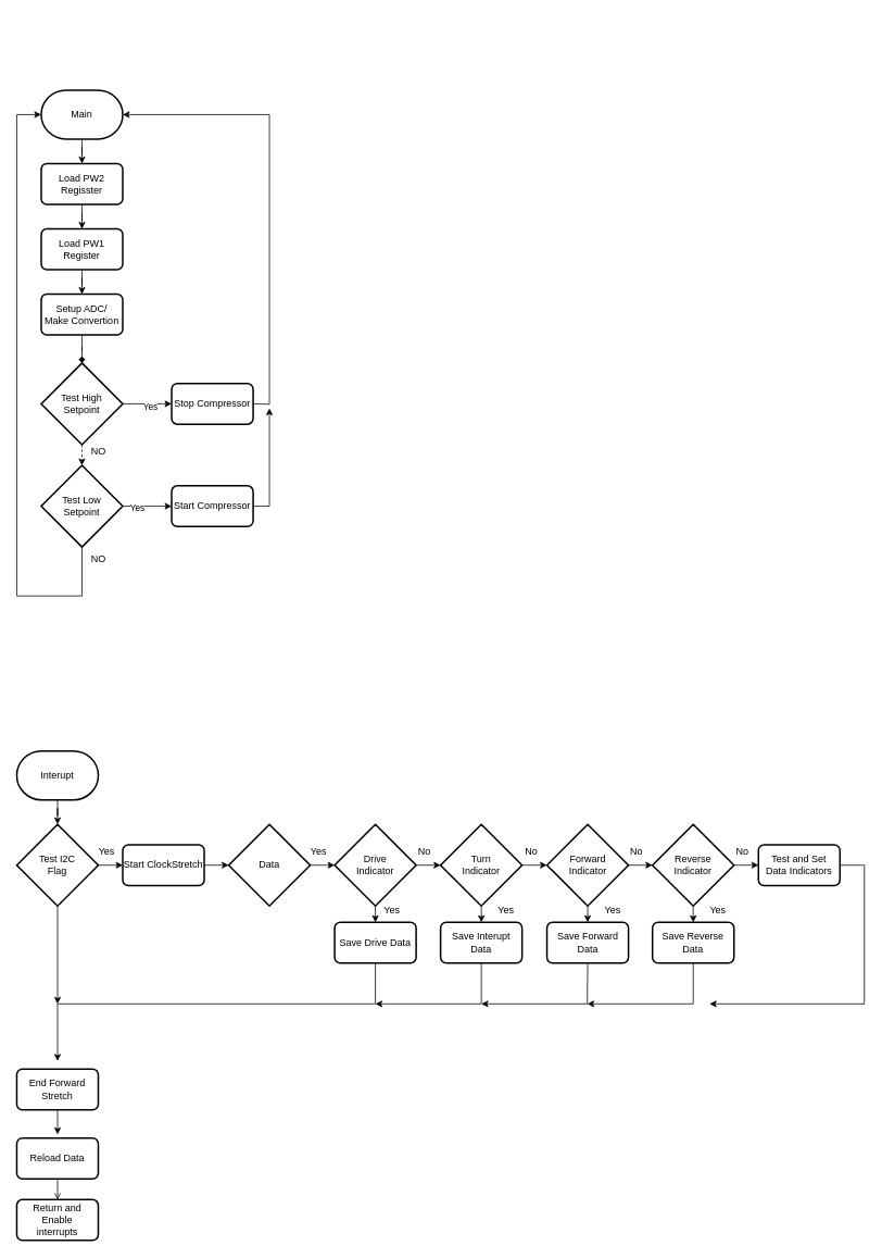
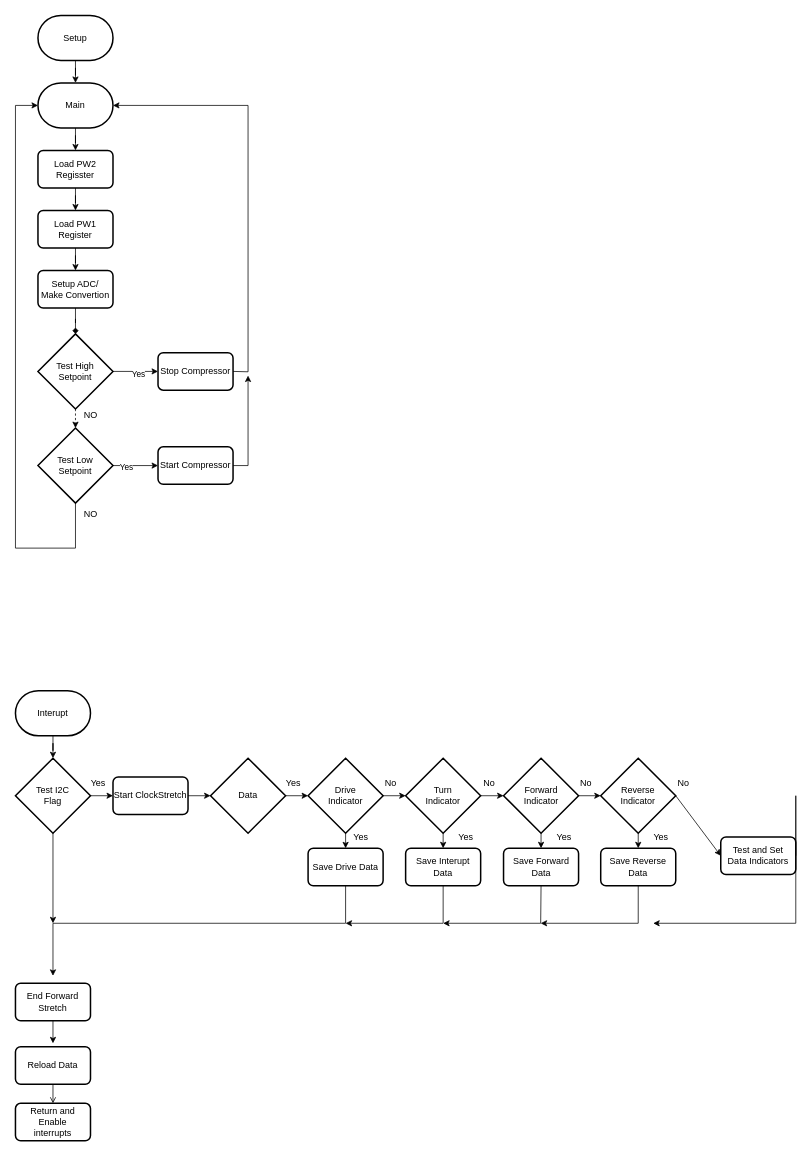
  <mxCell id="0" />
  <mxCell id="1" parent="0" />
  <mxCell id="2" value="" style="edgeStyle=orthogonalEdgeStyle;rounded=0;orthogonalLoop=1;jettySize=auto;html=1;entryX=0.5;entryY=0;entryDx=0;entryDy=0;" edge="1" parent="1" source="3" target="7"><mxGeometry relative="1" as="geometry" /></mxCell>
  <mxCell id="3" value="Main" style="strokeWidth=2;html=1;shape=mxgraph.flowchart.terminator;whiteSpace=wrap;" vertex="1" parent="1"><mxGeometry x="50" y="110" width="100" height="60" as="geometry" /></mxCell>
+ <mxCell id="4" value="" style="edgeStyle=orthogonalEdgeStyle;rounded=0;orthogonalLoop=1;jettySize=auto;html=1;" edge="1" parent="1" source="5" target="3"><mxGeometry relative="1" as="geometry" /></mxCell>
+ <mxCell id="5" value="Setup" style="strokeWidth=2;html=1;shape=mxgraph.flowchart.terminator;whiteSpace=wrap;" vertex="1" parent="1"><mxGeometry x="50" y="20" width="100" height="60" as="geometry" /></mxCell>
  <mxCell id="6" value="" style="edgeStyle=orthogonalEdgeStyle;rounded=0;orthogonalLoop=1;jettySize=auto;html=1;" edge="1" parent="1" source="7" target="9"><mxGeometry relative="1" as="geometry" /></mxCell>
  <mxCell id="7" value="&lt;div&gt;Load PW2 &lt;br&gt;&lt;/div&gt;&lt;div&gt;Regisster&lt;br&gt;&lt;/div&gt;" style="rounded=1;whiteSpace=wrap;html=1;absoluteArcSize=1;arcSize=14;strokeWidth=2;" vertex="1" parent="1"><mxGeometry x="50" y="200" width="100" height="50" as="geometry" /></mxCell>
  <mxCell id="8" value="" style="edgeStyle=orthogonalEdgeStyle;rounded=0;orthogonalLoop=1;jettySize=auto;html=1;" edge="1" parent="1" source="9" target="11"><mxGeometry relative="1" as="geometry" /></mxCell>
  <mxCell id="9" value="&lt;div&gt;Load PW1&lt;/div&gt;&lt;div&gt;Register&lt;br&gt;&lt;/div&gt;" style="rounded=1;whiteSpace=wrap;html=1;absoluteArcSize=1;arcSize=14;strokeWidth=2;" vertex="1" parent="1"><mxGeometry x="50" y="280" width="100" height="50" as="geometry" /></mxCell>
  <mxCell id="10" value="" style="edgeStyle=orthogonalEdgeStyle;rounded=0;orthogonalLoop=1;jettySize=auto;html=1;endArrow=diamond;" edge="1" parent="1" source="11" target="14"><mxGeometry relative="1" as="geometry" /></mxCell>
  <mxCell id="11" value="&lt;div&gt;Setup ADC/&lt;/div&gt;&lt;div&gt;Make Convertion&lt;br&gt;&lt;/div&gt;" style="rounded=1;whiteSpace=wrap;html=1;absoluteArcSize=1;arcSize=14;strokeWidth=2;" vertex="1" parent="1"><mxGeometry x="50" y="360" width="100" height="50" as="geometry" /></mxCell>
  <mxCell id="12" value="" style="edgeStyle=orthogonalEdgeStyle;rounded=0;orthogonalLoop=1;jettySize=auto;html=1;" edge="1" parent="1" source="14" target="18"><mxGeometry relative="1" as="geometry"><Array as="points"><mxPoint x="170" y="495" /><mxPoint x="170" y="495" /></Array></mxGeometry></mxCell>
  <mxCell id="13" value="Yes" style="edgeLabel;html=1;align=center;verticalAlign=middle;resizable=0;points=[];" connectable="0" vertex="1" parent="12"><mxGeometry x="0.1" y="-2" relative="1" as="geometry"><mxPoint y="1" as="offset" /></mxGeometry></mxCell>
  <mxCell id="14" value="&lt;div&gt;Test High&lt;/div&gt;&lt;div&gt;Setpoint&lt;br&gt;&lt;/div&gt;" style="strokeWidth=2;html=1;shape=mxgraph.flowchart.decision;whiteSpace=wrap;" vertex="1" parent="1"><mxGeometry x="50" y="444.5" width="100" height="100" as="geometry" /></mxCell>
  <mxCell id="15" value="" style="edgeStyle=orthogonalEdgeStyle;rounded=0;orthogonalLoop=1;jettySize=auto;html=1;" edge="1" parent="1" source="17" target="19"><mxGeometry relative="1" as="geometry"><Array as="points"><mxPoint x="170" y="620" /><mxPoint x="170" y="620" /></Array></mxGeometry></mxCell>
  <mxCell id="16" value="Yes" style="edgeLabel;html=1;align=center;verticalAlign=middle;resizable=0;points=[];" connectable="0" vertex="1" parent="15"><mxGeometry x="-0.433" y="-1" relative="1" as="geometry"><mxPoint as="offset" /></mxGeometry></mxCell>
  <mxCell id="17" value="&lt;div&gt;Test Low &lt;br&gt;&lt;/div&gt;&lt;div&gt;Setpoint&lt;br&gt;&lt;/div&gt;" style="strokeWidth=2;html=1;shape=mxgraph.flowchart.decision;whiteSpace=wrap;" vertex="1" parent="1"><mxGeometry x="50" y="570" width="100" height="100" as="geometry" /></mxCell>
  <mxCell id="18" value="Stop Compressor" style="rounded=1;whiteSpace=wrap;html=1;absoluteArcSize=1;arcSize=14;strokeWidth=2;" vertex="1" parent="1"><mxGeometry x="210" y="469.5" width="100" height="50" as="geometry" /></mxCell>
  <mxCell id="19" value="Start Compressor" style="rounded=1;whiteSpace=wrap;html=1;absoluteArcSize=1;arcSize=14;strokeWidth=2;" vertex="1" parent="1"><mxGeometry x="210" y="595" width="100" height="50" as="geometry" /></mxCell>
  <mxCell id="20" value="" style="endArrow=classic;html=1;rounded=0;entryX=0.5;entryY=0;entryDx=0;entryDy=0;entryPerimeter=0;exitX=0.5;exitY=1;exitDx=0;exitDy=0;exitPerimeter=0;dashed=1;" edge="1" parent="1" source="14" target="17"><mxGeometry width="50" height="50" relative="1" as="geometry"><mxPoint x="30" y="600" as="sourcePoint" /><mxPoint x="80" y="550" as="targetPoint" /></mxGeometry></mxCell>
  <mxCell id="21" value="NO" style="text;html=1;align=center;verticalAlign=middle;resizable=0;points=[];autosize=1;strokeColor=none;fillColor=none;" vertex="1" parent="1"><mxGeometry x="100" y="538" width="40" height="30" as="geometry" /></mxCell>
  <mxCell id="22" value="NO" style="text;html=1;align=center;verticalAlign=middle;resizable=0;points=[];autosize=1;strokeColor=none;fillColor=none;" vertex="1" parent="1"><mxGeometry x="100" y="670" width="40" height="30" as="geometry" /></mxCell>
  <mxCell id="23" value="" style="endArrow=classic;html=1;rounded=0;exitX=0.5;exitY=1;exitDx=0;exitDy=0;exitPerimeter=0;" edge="1" parent="1" source="17" target="3"><mxGeometry width="50" height="50" relative="1" as="geometry"><mxPoint x="-30" y="530" as="sourcePoint" /><mxPoint x="20" y="480" as="targetPoint" /><Array as="points"><mxPoint x="100" y="730" /><mxPoint x="20" y="730" /><mxPoint x="20" y="140" /></Array></mxGeometry></mxCell>
  <mxCell id="24" value="" style="endArrow=classic;html=1;rounded=0;exitX=1;exitY=0.5;exitDx=0;exitDy=0;entryX=1;entryY=0.5;entryDx=0;entryDy=0;entryPerimeter=0;" edge="1" parent="1" source="18" target="3"><mxGeometry width="50" height="50" relative="1" as="geometry"><mxPoint x="30" y="520" as="sourcePoint" /><mxPoint x="80" y="470" as="targetPoint" /><Array as="points"><mxPoint x="330" y="495" /><mxPoint x="330" y="140" /></Array></mxGeometry></mxCell>
  <mxCell id="25" value="" style="endArrow=classic;html=1;rounded=0;exitX=1;exitY=0.5;exitDx=0;exitDy=0;" edge="1" parent="1" source="19"><mxGeometry width="50" height="50" relative="1" as="geometry"><mxPoint x="30" y="520" as="sourcePoint" /><mxPoint x="330" y="500" as="targetPoint" /><Array as="points"><mxPoint x="330" y="620" /></Array></mxGeometry></mxCell>
  <mxCell id="26" value="" style="edgeStyle=orthogonalEdgeStyle;rounded=0;orthogonalLoop=1;jettySize=auto;html=1;" edge="1" parent="1" source="27" target="28"><mxGeometry relative="1" as="geometry" /></mxCell>
  <mxCell id="27" value="Interupt" style="strokeWidth=2;html=1;shape=mxgraph.flowchart.terminator;whiteSpace=wrap;" vertex="1" parent="1"><mxGeometry x="20" y="920" width="100" height="60" as="geometry" /></mxCell>
  <mxCell id="28" value="&lt;div&gt;Test I2C&lt;/div&gt;&lt;div&gt;Flag&lt;br&gt;&lt;/div&gt;" style="strokeWidth=2;html=1;shape=mxgraph.flowchart.decision;whiteSpace=wrap;" vertex="1" parent="1"><mxGeometry x="20" y="1010" width="100" height="100" as="geometry" /></mxCell>
  <mxCell id="29" value="Start ClockStretch" style="rounded=1;whiteSpace=wrap;html=1;absoluteArcSize=1;arcSize=14;strokeWidth=2;" vertex="1" parent="1"><mxGeometry x="150" y="1035" width="100" height="50" as="geometry" /></mxCell>
  <mxCell id="30" value="Data" style="strokeWidth=2;html=1;shape=mxgraph.flowchart.decision;whiteSpace=wrap;" vertex="1" parent="1"><mxGeometry x="280" y="1010" width="100" height="100" as="geometry" /></mxCell>
  <mxCell id="31" value="&lt;div&gt;Drive&lt;/div&gt;&lt;div&gt;Indicator&lt;br&gt;&lt;/div&gt;" style="strokeWidth=2;html=1;shape=mxgraph.flowchart.decision;whiteSpace=wrap;" vertex="1" parent="1"><mxGeometry x="410" y="1010" width="100" height="100" as="geometry" /></mxCell>
  <mxCell id="32" value="&lt;div&gt;Turn&lt;/div&gt;&lt;div&gt;Indicator&lt;br&gt;&lt;/div&gt;" style="strokeWidth=2;html=1;shape=mxgraph.flowchart.decision;whiteSpace=wrap;" vertex="1" parent="1"><mxGeometry x="540" y="1010" width="100" height="100" as="geometry" /></mxCell>
  <mxCell id="33" value="&lt;div&gt;Forward&lt;/div&gt;&lt;div&gt;Indicator&lt;br&gt;&lt;/div&gt;" style="strokeWidth=2;html=1;shape=mxgraph.flowchart.decision;whiteSpace=wrap;" vertex="1" parent="1"><mxGeometry x="670.5" y="1010" width="100" height="100" as="geometry" /></mxCell>
  <mxCell id="34" value="&lt;div&gt;Reverse&lt;/div&gt;&lt;div&gt;Indicator&lt;br&gt;&lt;/div&gt;" style="strokeWidth=2;html=1;shape=mxgraph.flowchart.decision;whiteSpace=wrap;" vertex="1" parent="1"><mxGeometry x="800" y="1010" width="100" height="100" as="geometry" /></mxCell>
  <mxCell id="35" value="" style="endArrow=classic;html=1;rounded=0;exitX=1;exitY=0.5;exitDx=0;exitDy=0;exitPerimeter=0;entryX=0;entryY=0.5;entryDx=0;entryDy=0;entryPerimeter=0;" edge="1" parent="1" source="30" target="31"><mxGeometry width="50" height="50" relative="1" as="geometry"><mxPoint x="480" y="1190" as="sourcePoint" /><mxPoint x="530" y="1140" as="targetPoint" /></mxGeometry></mxCell>
  <mxCell id="36" value="" style="endArrow=classic;html=1;rounded=0;entryX=0;entryY=0.5;entryDx=0;entryDy=0;entryPerimeter=0;" edge="1" parent="1" target="32"><mxGeometry width="50" height="50" relative="1" as="geometry"><mxPoint x="510" y="1060" as="sourcePoint" /><mxPoint x="420" y="1070" as="targetPoint" /></mxGeometry></mxCell>
  <mxCell id="37" value="" style="endArrow=classic;html=1;rounded=0;entryX=0;entryY=0.5;entryDx=0;entryDy=0;entryPerimeter=0;" edge="1" parent="1" target="33"><mxGeometry width="50" height="50" relative="1" as="geometry"><mxPoint x="640" y="1060" as="sourcePoint" /><mxPoint x="550" y="1070" as="targetPoint" /></mxGeometry></mxCell>
  <mxCell id="38" value="" style="endArrow=classic;html=1;rounded=0;entryX=0;entryY=0.5;entryDx=0;entryDy=0;entryPerimeter=0;exitX=1;exitY=0.5;exitDx=0;exitDy=0;exitPerimeter=0;" edge="1" parent="1" source="33" target="34"><mxGeometry width="50" height="50" relative="1" as="geometry"><mxPoint x="530" y="1080" as="sourcePoint" /><mxPoint x="560" y="1080" as="targetPoint" /></mxGeometry></mxCell>
  <mxCell id="39" value="Yes" style="text;html=1;align=center;verticalAlign=middle;resizable=0;points=[];autosize=1;strokeColor=none;fillColor=none;" vertex="1" parent="1"><mxGeometry x="370" y="1028" width="40" height="30" as="geometry" /></mxCell>
  <mxCell id="40" value="No" style="text;html=1;align=center;verticalAlign=middle;resizable=0;points=[];autosize=1;strokeColor=none;fillColor=none;" vertex="1" parent="1"><mxGeometry x="500" y="1028" width="40" height="30" as="geometry" /></mxCell>
  <mxCell id="41" value="No" style="text;html=1;align=center;verticalAlign=middle;resizable=0;points=[];autosize=1;strokeColor=none;fillColor=none;" vertex="1" parent="1"><mxGeometry x="630.5" y="1028" width="40" height="30" as="geometry" /></mxCell>
  <mxCell id="42" value="No" style="text;html=1;align=center;verticalAlign=middle;resizable=0;points=[];autosize=1;strokeColor=none;fillColor=none;" vertex="1" parent="1"><mxGeometry x="760" y="1028" width="40" height="30" as="geometry" /></mxCell>
  <mxCell id="43" value="" style="endArrow=classic;html=1;rounded=0;exitX=1;exitY=0.5;exitDx=0;exitDy=0;exitPerimeter=0;entryX=0;entryY=0.5;entryDx=0;entryDy=0;" edge="1" parent="1" source="28" target="29"><mxGeometry width="50" height="50" relative="1" as="geometry"><mxPoint x="190" y="1120" as="sourcePoint" /><mxPoint x="240" y="1070" as="targetPoint" /></mxGeometry></mxCell>
  <mxCell id="44" value="Yes" style="text;html=1;align=center;verticalAlign=middle;resizable=0;points=[];autosize=1;strokeColor=none;fillColor=none;" vertex="1" parent="1"><mxGeometry x="110" y="1028" width="40" height="30" as="geometry" /></mxCell>
  <mxCell id="45" value="" style="endArrow=classic;html=1;rounded=0;entryX=0;entryY=0.5;entryDx=0;entryDy=0;entryPerimeter=0;exitX=1;exitY=0.5;exitDx=0;exitDy=0;" edge="1" parent="1" source="29" target="30"><mxGeometry width="50" height="50" relative="1" as="geometry"><mxPoint x="190" y="1120" as="sourcePoint" /><mxPoint x="240" y="1070" as="targetPoint" /></mxGeometry></mxCell>
  <mxCell id="46" value="" style="endArrow=classic;html=1;rounded=0;exitX=1;exitY=0.5;exitDx=0;exitDy=0;exitPerimeter=0;entryX=0;entryY=0.5;entryDx=0;entryDy=0;" edge="1" parent="1" source="34" target="48"><mxGeometry width="50" height="50" relative="1" as="geometry"><mxPoint x="540" y="1050" as="sourcePoint" /><mxPoint x="890" y="1160" as="targetPoint" /></mxGeometry></mxCell>
  <mxCell id="47" value="Save Drive Data" style="rounded=1;whiteSpace=wrap;html=1;absoluteArcSize=1;arcSize=14;strokeWidth=2;" vertex="1" parent="1"><mxGeometry x="410" y="1130" width="100" height="50" as="geometry" /></mxCell>
- <mxCell id="48" value="&lt;div&gt;Test and Set &lt;br&gt;&lt;/div&gt;&lt;div&gt;Data Indicators &lt;br&gt;&lt;/div&gt;" style="rounded=1;whiteSpace=wrap;html=1;absoluteArcSize=1;arcSize=14;strokeWidth=2;" vertex="1" parent="1"><mxGeometry x="930" y="1035" width="100" height="50" as="geometry" /></mxCell>
+ <mxCell id="48" value="&lt;div&gt;Test and Set &lt;br&gt;&lt;/div&gt;&lt;div&gt;Data Indicators &lt;br&gt;&lt;/div&gt;" style="rounded=1;whiteSpace=wrap;html=1;absoluteArcSize=1;arcSize=14;strokeWidth=2;" vertex="1" parent="1"><mxGeometry x="960" y="1115" width="100" height="50" as="geometry" /></mxCell>
  <mxCell id="49" value="Save Interupt Data" style="rounded=1;whiteSpace=wrap;html=1;absoluteArcSize=1;arcSize=14;strokeWidth=2;" vertex="1" parent="1"><mxGeometry x="540" y="1130" width="100" height="50" as="geometry" /></mxCell>
  <mxCell id="50" value="Save Forward Data" style="rounded=1;whiteSpace=wrap;html=1;absoluteArcSize=1;arcSize=14;strokeWidth=2;" vertex="1" parent="1"><mxGeometry x="670.5" y="1130" width="100" height="50" as="geometry" /></mxCell>
  <mxCell id="51" value="Save Reverse Data" style="rounded=1;whiteSpace=wrap;html=1;absoluteArcSize=1;arcSize=14;strokeWidth=2;" vertex="1" parent="1"><mxGeometry x="800" y="1130" width="100" height="50" as="geometry" /></mxCell>
  <mxCell id="52" value="" style="endArrow=classic;html=1;rounded=0;exitX=0.5;exitY=1;exitDx=0;exitDy=0;exitPerimeter=0;entryX=0.5;entryY=0;entryDx=0;entryDy=0;" edge="1" parent="1" source="31" target="47"><mxGeometry width="50" height="50" relative="1" as="geometry"><mxPoint x="530" y="1110" as="sourcePoint" /><mxPoint x="580" y="1060" as="targetPoint" /></mxGeometry></mxCell>
  <mxCell id="53" value="" style="endArrow=classic;html=1;rounded=0;exitX=0.5;exitY=1;exitDx=0;exitDy=0;exitPerimeter=0;entryX=0.5;entryY=0;entryDx=0;entryDy=0;" edge="1" parent="1" source="32" target="49"><mxGeometry width="50" height="50" relative="1" as="geometry"><mxPoint x="470" y="1120" as="sourcePoint" /><mxPoint x="470" y="1140" as="targetPoint" /></mxGeometry></mxCell>
  <mxCell id="54" value="" style="endArrow=classic;html=1;rounded=0;exitX=0.5;exitY=1;exitDx=0;exitDy=0;exitPerimeter=0;entryX=0.5;entryY=0;entryDx=0;entryDy=0;" edge="1" parent="1" source="33" target="50"><mxGeometry width="50" height="50" relative="1" as="geometry"><mxPoint x="480" y="1130" as="sourcePoint" /><mxPoint x="480" y="1150" as="targetPoint" /></mxGeometry></mxCell>
  <mxCell id="55" value="" style="endArrow=classic;html=1;rounded=0;exitX=0.5;exitY=1;exitDx=0;exitDy=0;exitPerimeter=0;entryX=0.5;entryY=0;entryDx=0;entryDy=0;" edge="1" parent="1" source="34" target="51"><mxGeometry width="50" height="50" relative="1" as="geometry"><mxPoint x="490" y="1140" as="sourcePoint" /><mxPoint x="490" y="1160" as="targetPoint" /></mxGeometry></mxCell>
  <mxCell id="56" value="Yes" style="text;html=1;align=center;verticalAlign=middle;resizable=0;points=[];autosize=1;strokeColor=none;fillColor=none;" vertex="1" parent="1"><mxGeometry x="460" y="1100" width="40" height="30" as="geometry" /></mxCell>
  <mxCell id="57" value="Yes" style="text;html=1;align=center;verticalAlign=middle;resizable=0;points=[];autosize=1;strokeColor=none;fillColor=none;" vertex="1" parent="1"><mxGeometry x="600" y="1100" width="40" height="30" as="geometry" /></mxCell>
  <mxCell id="58" value="Yes" style="text;html=1;align=center;verticalAlign=middle;resizable=0;points=[];autosize=1;strokeColor=none;fillColor=none;" vertex="1" parent="1"><mxGeometry x="731" y="1100" width="40" height="30" as="geometry" /></mxCell>
  <mxCell id="59" value="Yes" style="text;html=1;align=center;verticalAlign=middle;resizable=0;points=[];autosize=1;strokeColor=none;fillColor=none;" vertex="1" parent="1"><mxGeometry x="860" y="1100" width="40" height="30" as="geometry" /></mxCell>
  <mxCell id="60" value="No" style="text;html=1;align=center;verticalAlign=middle;resizable=0;points=[];autosize=1;strokeColor=none;fillColor=none;" vertex="1" parent="1"><mxGeometry x="890" y="1028" width="40" height="30" as="geometry" /></mxCell>
  <mxCell id="61" value="" style="endArrow=classic;html=1;rounded=0;exitX=1;exitY=0.5;exitDx=0;exitDy=0;" edge="1" parent="1" source="48"><mxGeometry width="50" height="50" relative="1" as="geometry"><mxPoint x="610" y="1180" as="sourcePoint" /><mxPoint x="870" y="1230" as="targetPoint" /><Array as="points"><mxPoint x="1060" y="1060" /><mxPoint x="1060" y="1230" /></Array></mxGeometry></mxCell>
  <mxCell id="62" value="" style="endArrow=classic;html=1;rounded=0;exitX=0.5;exitY=1;exitDx=0;exitDy=0;" edge="1" parent="1" source="51"><mxGeometry width="50" height="50" relative="1" as="geometry"><mxPoint x="610" y="1180" as="sourcePoint" /><mxPoint x="720" y="1230" as="targetPoint" /><Array as="points"><mxPoint x="850" y="1230" /></Array></mxGeometry></mxCell>
  <mxCell id="63" value="" style="endArrow=classic;html=1;rounded=0;exitX=0.5;exitY=1;exitDx=0;exitDy=0;" edge="1" parent="1" source="50"><mxGeometry width="50" height="50" relative="1" as="geometry"><mxPoint x="860" y="1190" as="sourcePoint" /><mxPoint x="590" y="1230" as="targetPoint" /><Array as="points"><mxPoint x="720" y="1230" /></Array></mxGeometry></mxCell>
  <mxCell id="64" value="" style="endArrow=classic;html=1;rounded=0;exitX=0.5;exitY=1;exitDx=0;exitDy=0;" edge="1" parent="1" source="49"><mxGeometry width="50" height="50" relative="1" as="geometry"><mxPoint x="870" y="1200" as="sourcePoint" /><mxPoint x="460" y="1230" as="targetPoint" /><Array as="points"><mxPoint x="590" y="1230" /></Array></mxGeometry></mxCell>
  <mxCell id="65" value="" style="endArrow=classic;html=1;rounded=0;exitX=0.5;exitY=1;exitDx=0;exitDy=0;" edge="1" parent="1" source="47"><mxGeometry width="50" height="50" relative="1" as="geometry"><mxPoint x="880" y="1210" as="sourcePoint" /><mxPoint x="70" y="1300" as="targetPoint" /><Array as="points"><mxPoint x="460" y="1230" /><mxPoint x="70" y="1230" /></Array></mxGeometry></mxCell>
  <mxCell id="66" value="" style="edgeStyle=orthogonalEdgeStyle;rounded=0;orthogonalLoop=1;jettySize=auto;html=1;" edge="1" parent="1" source="67"><mxGeometry relative="1" as="geometry"><mxPoint x="70" y="1390" as="targetPoint" /></mxGeometry></mxCell>
  <mxCell id="67" value="End Forward Stretch" style="rounded=1;whiteSpace=wrap;html=1;absoluteArcSize=1;arcSize=14;strokeWidth=2;" vertex="1" parent="1"><mxGeometry x="20" y="1310" width="100" height="50" as="geometry" /></mxCell>
  <mxCell id="68" value="Reload Data" style="rounded=1;whiteSpace=wrap;html=1;absoluteArcSize=1;arcSize=14;strokeWidth=2;" vertex="1" parent="1"><mxGeometry x="20" y="1394.5" width="100" height="50" as="geometry" /></mxCell>
  <mxCell id="69" value="&lt;div&gt;Return and Enable &lt;br&gt;&lt;/div&gt;&lt;div&gt;interrupts&lt;br&gt;&lt;/div&gt;" style="rounded=1;whiteSpace=wrap;html=1;absoluteArcSize=1;arcSize=14;strokeWidth=2;" vertex="1" parent="1"><mxGeometry x="20" y="1470" width="100" height="50" as="geometry" /></mxCell>
  <mxCell id="70" value="" style="endArrow=open;html=1;rounded=0;exitX=0.5;exitY=1;exitDx=0;exitDy=0;" edge="1" parent="1" source="68" target="69"><mxGeometry width="50" height="50" relative="1" as="geometry"><mxPoint x="110" y="1420" as="sourcePoint" /><mxPoint x="160" y="1370" as="targetPoint" /></mxGeometry></mxCell>
  <mxCell id="71" value="" style="endArrow=classic;html=1;rounded=0;exitX=0.5;exitY=1;exitDx=0;exitDy=0;exitPerimeter=0;" edge="1" parent="1" source="28"><mxGeometry width="50" height="50" relative="1" as="geometry"><mxPoint x="90" y="1370" as="sourcePoint" /><mxPoint x="70" y="1230" as="targetPoint" /></mxGeometry></mxCell>
